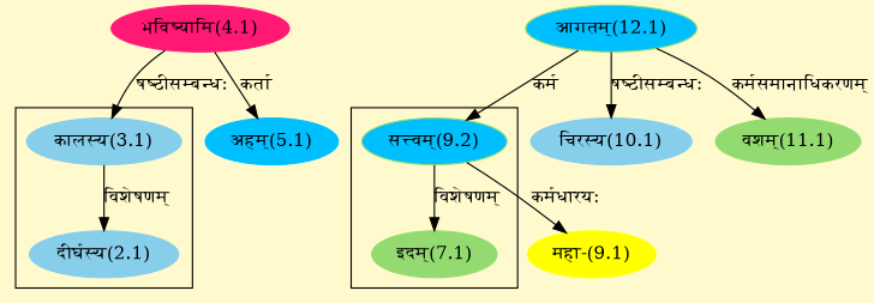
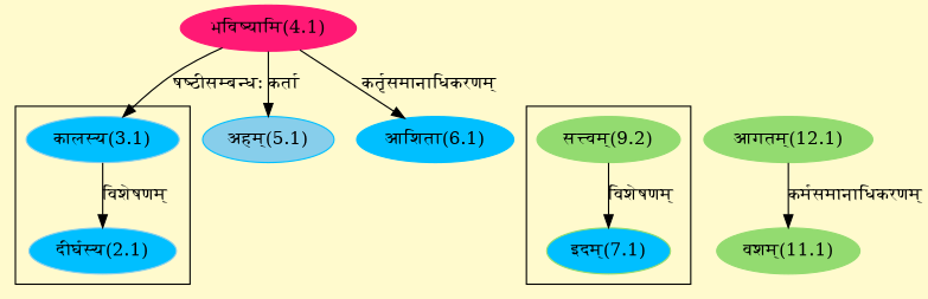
  digraph {
    bgcolor=lemonchiffon1
    compound=true
    rankdir=BT
    node [color="#93DB70" style=filled]
    edge [dir=back]
-   n1 [color="#87CEEB" label="दीर्घस्य(2.1)"]
-   n2 [color="#87CEEB" label="कालस्य(3.1)"]
-   n3 [label="इदम्(7.1)"]
-   n4 [label="सत्त्वम्(9.2)" fillcolor="#00BFFF"]
+   n1 [color="#87CEEB" label="दीर्घस्य(2.1)" fillcolor="#00BFFF"]
+   n2 [color="#87CEEB" label="कालस्य(3.1)" fillcolor="#00BFFF"]
+   n3 [label="इदम्(7.1)" fillcolor="#00BFFF"]
+   n4 [label="सत्त्वम्(9.2)"]
    n5 [color="#FF1975" label="भविष्यामि(4.1)"]
-   n6 [label="आगतम्(12.1)" fillcolor="#00BFFF"]
-   n7 [color="#00BFFF" label="अहम्(5.1)"]
-   n9 [color="#FFFF00" label="महा-(9.1)"]
-   n10 [color="#87CEEB" label="चिरस्य(10.1)"]
+   n6 [label="आगतम्(12.1)"]
+   n7 [color="#00BFFF" label="अहम्(5.1)" fillcolor="#87CEEB"]
+   n8 [color="#00BFFF" label="आशिता(6.1)"]
    n11 [label="वशम्(11.1)"]
    subgraph cluster_1 {
      n1
      n2
    }
    subgraph cluster_2 {
      n3
      n4
    }
    n1 -> n2 [label="विशेषणम्"]
    n2 -> n5 [label="षष्ठीसम्बन्धः"]
    n3 -> n4 [label="विशेषणम्"]
-   n4 -> n6 [label="कर्म"]
    n7 -> n5 [label="कर्ता"]
-   n9 -> n4 [label="कर्मधारयः"]
-   n10 -> n6 [label="षष्ठीसम्बन्धः"]
+   n8 -> n5 [label="कर्तृसमानाधिकरणम्"]
    n11 -> n6 [label="कर्मसमानाधिकरणम्"]
  }
